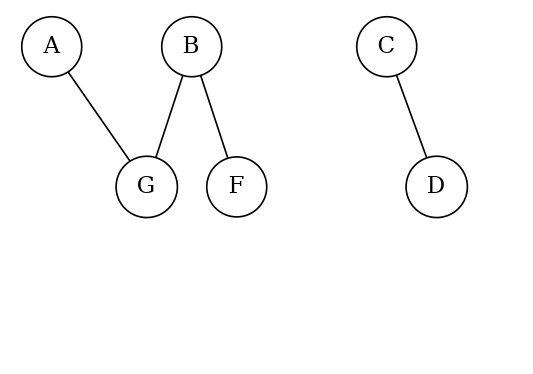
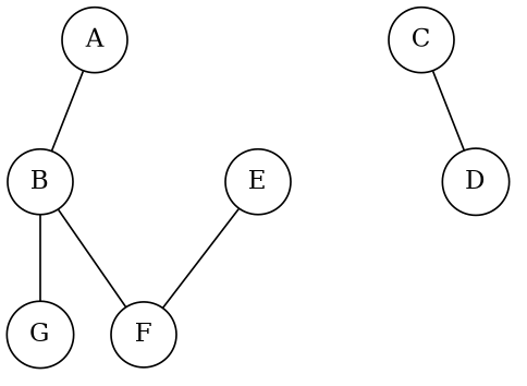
  graph {
    node [shape=circle]
    A
    B
    G1 [style=invisible]
    G
    F
    G2 [style=invisible]
    C
    D
    G3 [style=invisible]
    G4 [style=invisible]
-   A -- G
+   E
+   A -- B
    A -- G1 [style=invisible]
    B -- G
    B -- F
    C -- G2 [style=invisible]
    C -- D
    D -- G3 [style=invisible]
+   E -- F
+   E -- G4 [style=invisible]
  }
